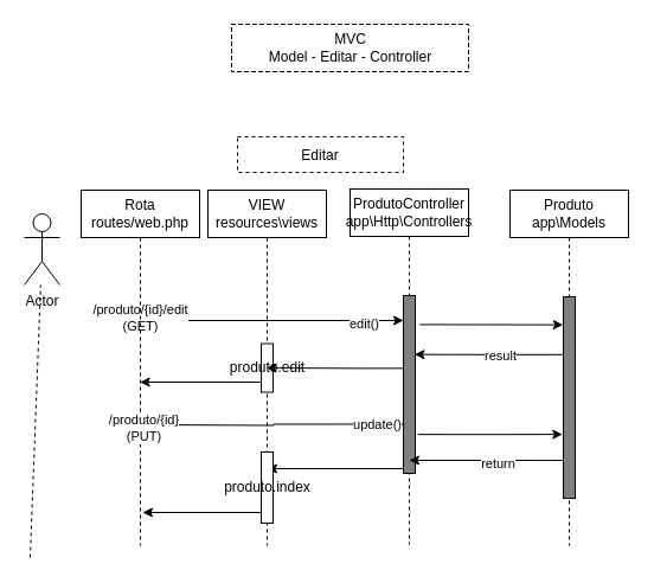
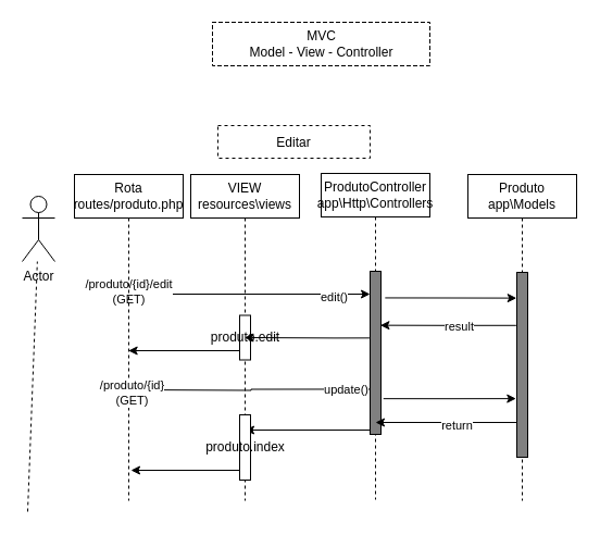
  <mxCell id="0" />
  <mxCell id="1" parent="0" />
- <mxCell id="2" value="MVC&lt;br&gt;Model - Editar - Controller" style="shape=partialRectangle;html=1;top=1;align=center;dashed=1;" parent="1" vertex="1"><mxGeometry x="195" y="20" width="200" height="40" as="geometry" /></mxCell>
+ <mxCell id="2" value="MVC&lt;br&gt;Model - View - Controller" style="shape=partialRectangle;html=1;top=1;align=center;dashed=1;" parent="1" vertex="1"><mxGeometry x="195" y="20" width="200" height="40" as="geometry" /></mxCell>
  <mxCell id="3" value="ProdutoController&lt;br&gt;app\Http\Controllers" style="shape=umlLifeline;perimeter=lifelinePerimeter;whiteSpace=wrap;html=1;container=1;collapsible=0;recursiveResize=0;outlineConnect=0;align=center;" parent="1" vertex="1"><mxGeometry x="295" y="159" width="100" height="300" as="geometry" /></mxCell>
  <mxCell id="4" value="" style="html=1;points=[];perimeter=orthogonalPerimeter;fillColor=#808080;" parent="3" vertex="1"><mxGeometry x="45" y="90" width="10" height="150" as="geometry" /></mxCell>
  <mxCell id="5" value="VIEW&lt;br&gt;resources\views" style="shape=umlLifeline;perimeter=lifelinePerimeter;whiteSpace=wrap;html=1;container=1;collapsible=0;recursiveResize=0;outlineConnect=0;align=center;" parent="1" vertex="1"><mxGeometry x="175" y="160" width="100" height="300" as="geometry" /></mxCell>
  <mxCell id="6" value="produto.edit" style="html=1;points=[];perimeter=orthogonalPerimeter;" vertex="1" parent="5"><mxGeometry x="45" y="129.5" width="10" height="41" as="geometry" /></mxCell>
  <mxCell id="7" value="Produto&lt;br&gt;app\Models" style="shape=umlLifeline;perimeter=lifelinePerimeter;whiteSpace=wrap;html=1;container=1;collapsible=0;recursiveResize=0;outlineConnect=0;align=center;" parent="1" vertex="1"><mxGeometry x="430" y="160" width="100" height="300" as="geometry" /></mxCell>
  <mxCell id="8" value="" style="html=1;points=[];perimeter=orthogonalPerimeter;fillColor=#808080;" parent="7" vertex="1"><mxGeometry x="45" y="90" width="10" height="170" as="geometry" /></mxCell>
  <mxCell id="9" style="edgeStyle=orthogonalEdgeStyle;rounded=0;orthogonalLoop=1;jettySize=auto;html=1;" parent="1" edge="1"><mxGeometry relative="1" as="geometry"><mxPoint x="119.81" y="270" as="sourcePoint" /><mxPoint x="340" y="270" as="targetPoint" /><Array as="points" /></mxGeometry></mxCell>
  <mxCell id="10" value="edit()" style="edgeLabel;html=1;align=center;verticalAlign=middle;resizable=0;points=[];" parent="9" vertex="1" connectable="0"><mxGeometry x="0.699" y="-2" relative="1" as="geometry"><mxPoint as="offset" /></mxGeometry></mxCell>
  <mxCell id="11" value="Text" style="edgeLabel;html=1;align=center;verticalAlign=middle;resizable=0;points=[];" parent="9" vertex="1" connectable="0"><mxGeometry x="-0.842" y="1" relative="1" as="geometry"><mxPoint as="offset" /></mxGeometry></mxCell>
  <mxCell id="12" value="/produto/{id}/edit&lt;br&gt;(GET)" style="edgeLabel;html=1;align=center;verticalAlign=middle;resizable=0;points=[];" parent="9" vertex="1" connectable="0"><mxGeometry x="-0.879" y="3" relative="1" as="geometry"><mxPoint x="-15" as="offset" /></mxGeometry></mxCell>
- <mxCell id="13" value="Rota&lt;br&gt;routes/web.php" style="shape=umlLifeline;perimeter=lifelinePerimeter;whiteSpace=wrap;html=1;container=1;collapsible=0;recursiveResize=0;outlineConnect=0;align=center;" parent="1" vertex="1"><mxGeometry x="68" y="160" width="100" height="300" as="geometry" /></mxCell>
+ <mxCell id="13" value="Rota&lt;br&gt;routes/produto.php" style="shape=umlLifeline;perimeter=lifelinePerimeter;whiteSpace=wrap;html=1;container=1;collapsible=0;recursiveResize=0;outlineConnect=0;align=center;" parent="1" vertex="1"><mxGeometry x="68" y="160" width="100" height="300" as="geometry" /></mxCell>
  <mxCell id="14" value="Actor" style="shape=umlActor;verticalLabelPosition=bottom;verticalAlign=top;html=1;" parent="1" vertex="1"><mxGeometry x="20" y="180" width="30" height="60" as="geometry" /></mxCell>
  <mxCell id="15" style="edgeStyle=orthogonalEdgeStyle;rounded=0;orthogonalLoop=1;jettySize=auto;html=1;exitX=0.021;exitY=0.723;exitDx=0;exitDy=0;exitPerimeter=0;" parent="1" edge="1" source="4"><mxGeometry relative="1" as="geometry"><mxPoint x="220" y="358.034" as="sourcePoint" /><mxPoint x="120" y="358" as="targetPoint" /><Array as="points" /></mxGeometry></mxCell>
  <mxCell id="16" value="update()" style="edgeLabel;html=1;align=center;verticalAlign=middle;resizable=0;points=[];" vertex="1" connectable="0" parent="15"><mxGeometry x="-0.789" relative="1" as="geometry"><mxPoint as="offset" /></mxGeometry></mxCell>
  <mxCell id="17" style="edgeStyle=orthogonalEdgeStyle;rounded=0;orthogonalLoop=1;jettySize=auto;html=1;exitX=-0.055;exitY=0.409;exitDx=0;exitDy=0;exitPerimeter=0;" parent="1" source="4" target="5" edge="1"><mxGeometry relative="1" as="geometry" /></mxCell>
  <mxCell id="18" value="Editar" style="fontStyle=0;dashed=1;align=center;" parent="1" vertex="1"><mxGeometry x="200" y="115" width="140" height="30" as="geometry" /></mxCell>
- <mxCell id="19" value="/produto/{id}&lt;br&gt;(PUT)" style="edgeLabel;html=1;align=center;verticalAlign=middle;resizable=0;points=[];" parent="1" vertex="1" connectable="0"><mxGeometry x="120" y="360" as="geometry" /></mxCell>
+ <mxCell id="19" value="/produto/{id}&lt;br&gt;(GET)" style="edgeLabel;html=1;align=center;verticalAlign=middle;resizable=0;points=[];" parent="1" vertex="1" connectable="0"><mxGeometry x="120" y="360" as="geometry" /></mxCell>
  <mxCell id="20" style="edgeStyle=orthogonalEdgeStyle;rounded=0;orthogonalLoop=1;jettySize=auto;html=1;" parent="1" edge="1"><mxGeometry relative="1" as="geometry"><mxPoint x="475" y="388.029" as="sourcePoint" /><mxPoint x="345" y="388" as="targetPoint" /></mxGeometry></mxCell>
  <mxCell id="21" value="return" style="edgeLabel;html=1;align=center;verticalAlign=middle;resizable=0;points=[];" parent="20" vertex="1" connectable="0"><mxGeometry x="-0.158" y="2" relative="1" as="geometry"><mxPoint as="offset" /></mxGeometry></mxCell>
  <mxCell id="22" style="edgeStyle=orthogonalEdgeStyle;rounded=0;orthogonalLoop=1;jettySize=auto;html=1;" parent="1" edge="1"><mxGeometry relative="1" as="geometry"><mxPoint x="340" y="395.029" as="sourcePoint" /><mxPoint x="225" y="395" as="targetPoint" /></mxGeometry></mxCell>
  <mxCell id="23" style="edgeStyle=orthogonalEdgeStyle;rounded=0;orthogonalLoop=1;jettySize=auto;html=1;" parent="1" edge="1"><mxGeometry relative="1" as="geometry"><mxPoint x="120" y="432" as="targetPoint" /><mxPoint x="220" y="432" as="sourcePoint" /></mxGeometry></mxCell>
  <mxCell id="24" value="produto.index" style="html=1;points=[];perimeter=orthogonalPerimeter;" parent="1" vertex="1"><mxGeometry x="220" y="381" width="10" height="60" as="geometry" /></mxCell>
  <mxCell id="25" value="" style="endArrow=none;dashed=1;html=1;" parent="1" target="14" edge="1"><mxGeometry width="50" height="50" relative="1" as="geometry"><mxPoint x="25" y="470" as="sourcePoint" /><mxPoint x="120" y="330" as="targetPoint" /></mxGeometry></mxCell>
  <mxCell id="26" style="edgeStyle=orthogonalEdgeStyle;rounded=0;orthogonalLoop=1;jettySize=auto;html=1;exitX=1.383;exitY=0.163;exitDx=0;exitDy=0;exitPerimeter=0;entryX=-0.024;entryY=0.139;entryDx=0;entryDy=0;entryPerimeter=0;" edge="1" parent="1" source="4" target="8"><mxGeometry relative="1" as="geometry" /></mxCell>
  <mxCell id="27" style="edgeStyle=orthogonalEdgeStyle;rounded=0;orthogonalLoop=1;jettySize=auto;html=1;entryX=0.944;entryY=0.331;entryDx=0;entryDy=0;entryPerimeter=0;exitX=-0.064;exitY=0.287;exitDx=0;exitDy=0;exitPerimeter=0;" edge="1" parent="1" source="8" target="4"><mxGeometry relative="1" as="geometry" /></mxCell>
  <mxCell id="28" value="result" style="edgeLabel;html=1;align=center;verticalAlign=middle;resizable=0;points=[];" vertex="1" connectable="0" parent="27"><mxGeometry x="-0.149" y="1" relative="1" as="geometry"><mxPoint as="offset" /></mxGeometry></mxCell>
  <mxCell id="29" style="edgeStyle=orthogonalEdgeStyle;rounded=0;orthogonalLoop=1;jettySize=auto;html=1;" edge="1" parent="1"><mxGeometry relative="1" as="geometry"><mxPoint x="220" y="322" as="sourcePoint" /><mxPoint x="117.667" y="322" as="targetPoint" /></mxGeometry></mxCell>
  <mxCell id="30" style="edgeStyle=orthogonalEdgeStyle;rounded=0;orthogonalLoop=1;jettySize=auto;html=1;exitX=1.226;exitY=0.781;exitDx=0;exitDy=0;exitPerimeter=0;entryX=-0.073;entryY=0.683;entryDx=0;entryDy=0;entryPerimeter=0;" edge="1" parent="1" source="4" target="8"><mxGeometry relative="1" as="geometry" /></mxCell>
